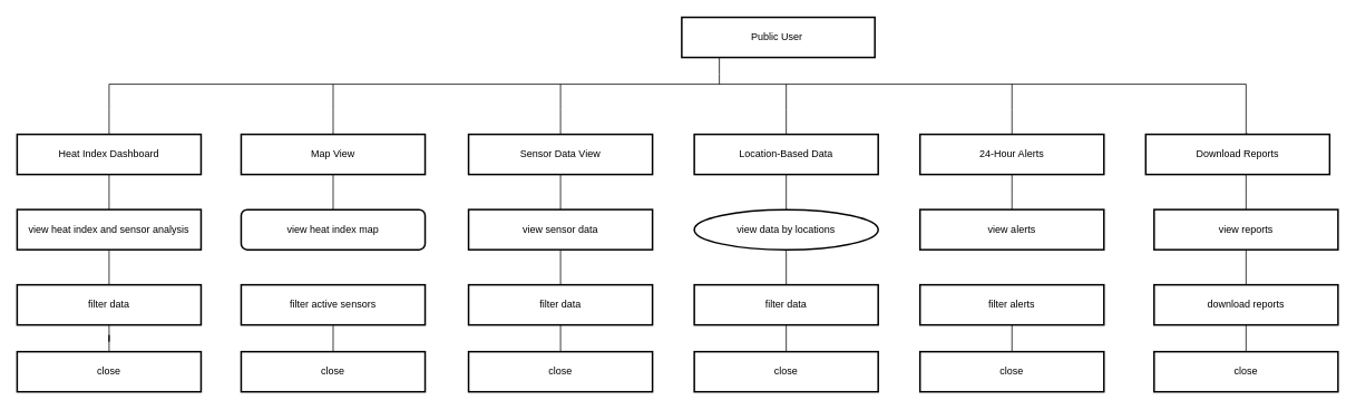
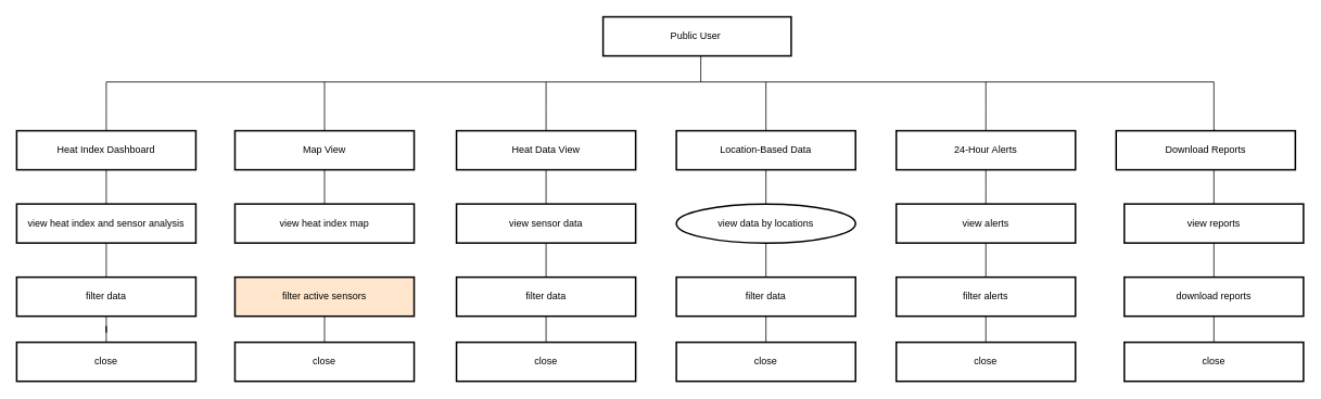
  <mxCell id="0" />
  <mxCell id="1" parent="0" />
  <mxCell id="2" style="edgeStyle=orthogonalEdgeStyle;rounded=0;orthogonalLoop=1;jettySize=auto;html=1;endArrow=none;endFill=0;" edge="1" parent="1" source="3"><mxGeometry relative="1" as="geometry"><mxPoint x="860" y="100" as="targetPoint" /><Array as="points"><mxPoint x="860" y="88" /><mxPoint x="860" y="88" /></Array></mxGeometry></mxCell>
- <mxCell id="3" value="Public User " style="whiteSpace=wrap;strokeWidth=2;" vertex="1" parent="1"><mxGeometry x="815" y="20" width="231" height="48" as="geometry" /></mxCell>
+ <mxCell id="3" value="Public User " style="whiteSpace=wrap;strokeWidth=2;" vertex="1" parent="1"><mxGeometry x="740" y="20" width="231" height="48" as="geometry" /></mxCell>
  <mxCell id="4" style="edgeStyle=orthogonalEdgeStyle;rounded=0;orthogonalLoop=1;jettySize=auto;html=1;endArrow=none;endFill=0;" edge="1" parent="1" source="6"><mxGeometry relative="1" as="geometry"><mxPoint x="130" y="100" as="targetPoint" /></mxGeometry></mxCell>
  <mxCell id="5" style="edgeStyle=orthogonalEdgeStyle;rounded=0;orthogonalLoop=1;jettySize=auto;html=1;endArrow=none;endFill=0;" edge="1" parent="1" source="6"><mxGeometry relative="1" as="geometry"><mxPoint x="130" y="270" as="targetPoint" /></mxGeometry></mxCell>
  <mxCell id="6" value="Heat Index Dashboard" style="whiteSpace=wrap;strokeWidth=2;" vertex="1" parent="1"><mxGeometry x="20" y="160" width="220" height="48" as="geometry" /></mxCell>
  <mxCell id="7" style="edgeStyle=orthogonalEdgeStyle;rounded=0;orthogonalLoop=1;jettySize=auto;html=1;endArrow=none;endFill=0;" edge="1" parent="1" source="9"><mxGeometry relative="1" as="geometry"><mxPoint x="398" y="100" as="targetPoint" /></mxGeometry></mxCell>
  <mxCell id="8" style="edgeStyle=orthogonalEdgeStyle;rounded=0;orthogonalLoop=1;jettySize=auto;html=1;exitX=0.5;exitY=1;exitDx=0;exitDy=0;entryX=0.5;entryY=0;entryDx=0;entryDy=0;endArrow=none;endFill=0;" edge="1" parent="1" source="9" target="23"><mxGeometry relative="1" as="geometry" /></mxCell>
  <mxCell id="9" value="Map View" style="whiteSpace=wrap;strokeWidth=2;" vertex="1" parent="1"><mxGeometry x="288" y="160" width="220" height="48" as="geometry" /></mxCell>
  <mxCell id="10" style="edgeStyle=orthogonalEdgeStyle;rounded=0;orthogonalLoop=1;jettySize=auto;html=1;endArrow=none;endFill=0;" edge="1" parent="1" source="12"><mxGeometry relative="1" as="geometry"><mxPoint x="670" y="100" as="targetPoint" /></mxGeometry></mxCell>
  <mxCell id="11" style="edgeStyle=orthogonalEdgeStyle;rounded=0;orthogonalLoop=1;jettySize=auto;html=1;entryX=0.5;entryY=0;entryDx=0;entryDy=0;endArrow=none;endFill=0;" edge="1" parent="1" source="12" target="26"><mxGeometry relative="1" as="geometry" /></mxCell>
- <mxCell id="12" value="Sensor Data View" style="whiteSpace=wrap;strokeWidth=2;" vertex="1" parent="1"><mxGeometry x="560" y="160" width="220" height="48" as="geometry" /></mxCell>
+ <mxCell id="12" value="Heat Data View" style="whiteSpace=wrap;strokeWidth=2;" vertex="1" parent="1"><mxGeometry x="560" y="160" width="220" height="48" as="geometry" /></mxCell>
  <mxCell id="13" style="edgeStyle=orthogonalEdgeStyle;rounded=0;orthogonalLoop=1;jettySize=auto;html=1;endArrow=none;endFill=0;" edge="1" parent="1" source="14"><mxGeometry relative="1" as="geometry"><mxPoint x="940" y="100" as="targetPoint" /></mxGeometry></mxCell>
  <mxCell id="14" value="Location-Based Data" style="whiteSpace=wrap;strokeWidth=2;" vertex="1" parent="1"><mxGeometry x="830" y="160" width="220" height="48" as="geometry" /></mxCell>
  <mxCell id="15" style="edgeStyle=orthogonalEdgeStyle;rounded=0;orthogonalLoop=1;jettySize=auto;html=1;endArrow=none;endFill=0;" edge="1" parent="1" source="16"><mxGeometry relative="1" as="geometry"><mxPoint x="1210" y="100" as="targetPoint" /></mxGeometry></mxCell>
  <mxCell id="16" value="24-Hour Alerts" style="whiteSpace=wrap;strokeWidth=2;" vertex="1" parent="1"><mxGeometry x="1100" y="160" width="220" height="48" as="geometry" /></mxCell>
  <mxCell id="17" value="Download Reports" style="whiteSpace=wrap;strokeWidth=2;" vertex="1" parent="1"><mxGeometry x="1370" y="160" width="220" height="48" as="geometry" /></mxCell>
  <mxCell id="18" style="edgeStyle=orthogonalEdgeStyle;rounded=0;orthogonalLoop=1;jettySize=auto;html=1;endArrow=none;endFill=0;exitX=0.555;exitY=-0.012;exitDx=0;exitDy=0;exitPerimeter=0;" edge="1" parent="1" source="17"><mxGeometry relative="1" as="geometry"><mxPoint x="130" y="100" as="targetPoint" /><mxPoint x="1490" y="110" as="sourcePoint" /><Array as="points"><mxPoint x="1490" y="159" /><mxPoint x="1490" y="100" /></Array></mxGeometry></mxCell>
  <mxCell id="19" style="edgeStyle=orthogonalEdgeStyle;rounded=0;orthogonalLoop=1;jettySize=auto;html=1;entryX=0.5;entryY=0;entryDx=0;entryDy=0;endArrow=none;endFill=0;" edge="1" parent="1" source="20" target="22"><mxGeometry relative="1" as="geometry" /></mxCell>
  <mxCell id="20" value="view heat index and sensor analysis" style="whiteSpace=wrap;strokeWidth=2;" vertex="1" parent="1"><mxGeometry x="20" y="250" width="220" height="48" as="geometry" /></mxCell>
  <mxCell id="21" value="" style="edgeStyle=orthogonalEdgeStyle;rounded=0;orthogonalLoop=1;jettySize=auto;html=1;endArrow=none;endFill=0;" edge="1" parent="1" source="22" target="28"><mxGeometry relative="1" as="geometry" /></mxCell>
  <mxCell id="22" value="filter data" style="whiteSpace=wrap;strokeWidth=2;" vertex="1" parent="1"><mxGeometry x="20" y="340" width="220" height="48" as="geometry" /></mxCell>
- <mxCell id="23" value="view heat index map" style="whiteSpace=wrap;strokeWidth=2;rounded=1;" vertex="1" parent="1"><mxGeometry x="288" y="250" width="220" height="48" as="geometry" /></mxCell>
- <mxCell id="24" value="filter active sensors" style="whiteSpace=wrap;strokeWidth=2;" vertex="1" parent="1"><mxGeometry x="288" y="340" width="220" height="48" as="geometry" /></mxCell>
+ <mxCell id="23" value="view heat index map" style="whiteSpace=wrap;strokeWidth=2;" vertex="1" parent="1"><mxGeometry x="288" y="250" width="220" height="48" as="geometry" /></mxCell>
+ <mxCell id="24" value="filter active sensors" style="whiteSpace=wrap;strokeWidth=2;fillColor=#ffe6cc;" vertex="1" parent="1"><mxGeometry x="288" y="340" width="220" height="48" as="geometry" /></mxCell>
  <mxCell id="25" style="edgeStyle=orthogonalEdgeStyle;rounded=0;orthogonalLoop=1;jettySize=auto;html=1;entryX=0.5;entryY=0;entryDx=0;entryDy=0;endArrow=none;endFill=0;" edge="1" source="26" target="27" parent="1"><mxGeometry relative="1" as="geometry" /></mxCell>
  <mxCell id="26" value="view sensor data" style="whiteSpace=wrap;strokeWidth=2;" vertex="1" parent="1"><mxGeometry x="560" y="250" width="220" height="48" as="geometry" /></mxCell>
  <mxCell id="27" value="filter data" style="whiteSpace=wrap;strokeWidth=2;" vertex="1" parent="1"><mxGeometry x="560" y="340" width="220" height="48" as="geometry" /></mxCell>
  <mxCell id="28" value="close" style="whiteSpace=wrap;strokeWidth=2;" vertex="1" parent="1"><mxGeometry x="20" y="420" width="220" height="48" as="geometry" /></mxCell>
  <mxCell id="29" value="" style="edgeStyle=orthogonalEdgeStyle;rounded=0;orthogonalLoop=1;jettySize=auto;html=1;endArrow=none;endFill=0;entryX=0.5;entryY=0;entryDx=0;entryDy=0;" edge="1" target="30" parent="1"><mxGeometry relative="1" as="geometry"><mxPoint x="398" y="388" as="sourcePoint" /></mxGeometry></mxCell>
  <mxCell id="30" value="close" style="whiteSpace=wrap;strokeWidth=2;" vertex="1" parent="1"><mxGeometry x="288" y="420" width="220" height="48" as="geometry" /></mxCell>
  <mxCell id="31" value="" style="edgeStyle=orthogonalEdgeStyle;rounded=0;orthogonalLoop=1;jettySize=auto;html=1;endArrow=none;endFill=0;entryX=0.5;entryY=0;entryDx=0;entryDy=0;" edge="1" target="32" parent="1"><mxGeometry relative="1" as="geometry"><mxPoint x="670" y="388" as="sourcePoint" /></mxGeometry></mxCell>
  <mxCell id="32" value="close" style="whiteSpace=wrap;strokeWidth=2;" vertex="1" parent="1"><mxGeometry x="560" y="420" width="220" height="48" as="geometry" /></mxCell>
  <mxCell id="33" style="edgeStyle=orthogonalEdgeStyle;rounded=0;orthogonalLoop=1;jettySize=auto;html=1;entryX=0.5;entryY=0;entryDx=0;entryDy=0;endArrow=none;endFill=0;" edge="1" target="34" parent="1"><mxGeometry relative="1" as="geometry"><mxPoint x="940" y="208" as="sourcePoint" /><Array as="points"><mxPoint x="940" y="230" /><mxPoint x="940" y="230" /></Array></mxGeometry></mxCell>
  <mxCell id="34" value="view data by locations" style="ellipse;whiteSpace=wrap;strokeWidth=2;" vertex="1" parent="1"><mxGeometry x="830" y="250" width="220" height="48" as="geometry" /></mxCell>
  <mxCell id="35" style="edgeStyle=orthogonalEdgeStyle;rounded=0;orthogonalLoop=1;jettySize=auto;html=1;entryX=0.5;entryY=0;entryDx=0;entryDy=0;endArrow=none;endFill=0;" edge="1" source="34" target="36" parent="1"><mxGeometry relative="1" as="geometry" /></mxCell>
  <mxCell id="36" value="filter data" style="whiteSpace=wrap;strokeWidth=2;" vertex="1" parent="1"><mxGeometry x="830" y="340" width="220" height="48" as="geometry" /></mxCell>
  <mxCell id="37" value="close" style="whiteSpace=wrap;strokeWidth=2;" vertex="1" parent="1"><mxGeometry x="830" y="420" width="220" height="48" as="geometry" /></mxCell>
  <mxCell id="38" value="" style="edgeStyle=orthogonalEdgeStyle;rounded=0;orthogonalLoop=1;jettySize=auto;html=1;endArrow=none;endFill=0;entryX=0.5;entryY=0;entryDx=0;entryDy=0;" edge="1" target="37" parent="1"><mxGeometry relative="1" as="geometry"><mxPoint x="940" y="388" as="sourcePoint" /></mxGeometry></mxCell>
  <mxCell id="39" style="edgeStyle=orthogonalEdgeStyle;rounded=0;orthogonalLoop=1;jettySize=auto;html=1;entryX=0.5;entryY=0;entryDx=0;entryDy=0;endArrow=none;endFill=0;" edge="1" target="40" parent="1"><mxGeometry relative="1" as="geometry"><mxPoint x="1210" y="208" as="sourcePoint" /><Array as="points"><mxPoint x="1210" y="230" /><mxPoint x="1210" y="230" /></Array></mxGeometry></mxCell>
  <mxCell id="40" value="view alerts" style="whiteSpace=wrap;strokeWidth=2;" vertex="1" parent="1"><mxGeometry x="1100" y="250" width="220" height="48" as="geometry" /></mxCell>
+ <mxCell id="41" style="edgeStyle=orthogonalEdgeStyle;rounded=0;orthogonalLoop=1;jettySize=auto;html=1;entryX=0.5;entryY=0;entryDx=0;entryDy=0;endArrow=none;endFill=0;" edge="1" source="40" target="42" parent="1"><mxGeometry relative="1" as="geometry" /></mxCell>
  <mxCell id="42" value="filter alerts" style="whiteSpace=wrap;strokeWidth=2;" vertex="1" parent="1"><mxGeometry x="1100" y="340" width="220" height="48" as="geometry" /></mxCell>
  <mxCell id="43" value="" style="edgeStyle=orthogonalEdgeStyle;rounded=0;orthogonalLoop=1;jettySize=auto;html=1;endArrow=none;endFill=0;entryX=0.5;entryY=0;entryDx=0;entryDy=0;" edge="1" target="44" parent="1"><mxGeometry relative="1" as="geometry"><mxPoint x="1210" y="388" as="sourcePoint" /></mxGeometry></mxCell>
  <mxCell id="44" value="close" style="whiteSpace=wrap;strokeWidth=2;" vertex="1" parent="1"><mxGeometry x="1100" y="420" width="220" height="48" as="geometry" /></mxCell>
  <mxCell id="45" style="edgeStyle=orthogonalEdgeStyle;rounded=0;orthogonalLoop=1;jettySize=auto;html=1;entryX=0.5;entryY=0;entryDx=0;entryDy=0;endArrow=none;endFill=0;" edge="1" target="46" parent="1"><mxGeometry relative="1" as="geometry"><mxPoint x="1490" y="208" as="sourcePoint" /><Array as="points"><mxPoint x="1490" y="230" /><mxPoint x="1490" y="230" /></Array></mxGeometry></mxCell>
  <mxCell id="46" value="view reports" style="whiteSpace=wrap;strokeWidth=2;" vertex="1" parent="1"><mxGeometry x="1380" y="250" width="220" height="48" as="geometry" /></mxCell>
  <mxCell id="47" style="edgeStyle=orthogonalEdgeStyle;rounded=0;orthogonalLoop=1;jettySize=auto;html=1;entryX=0.5;entryY=0;entryDx=0;entryDy=0;endArrow=none;endFill=0;" edge="1" source="46" target="48" parent="1"><mxGeometry relative="1" as="geometry" /></mxCell>
  <mxCell id="48" value="download reports" style="whiteSpace=wrap;strokeWidth=2;" vertex="1" parent="1"><mxGeometry x="1380" y="340" width="220" height="48" as="geometry" /></mxCell>
  <mxCell id="49" value="" style="edgeStyle=orthogonalEdgeStyle;rounded=0;orthogonalLoop=1;jettySize=auto;html=1;endArrow=none;endFill=0;entryX=0.5;entryY=0;entryDx=0;entryDy=0;" edge="1" target="50" parent="1"><mxGeometry relative="1" as="geometry"><mxPoint x="1490" y="388" as="sourcePoint" /></mxGeometry></mxCell>
  <mxCell id="50" value="close" style="whiteSpace=wrap;strokeWidth=2;" vertex="1" parent="1"><mxGeometry x="1380" y="420" width="220" height="48" as="geometry" /></mxCell>
